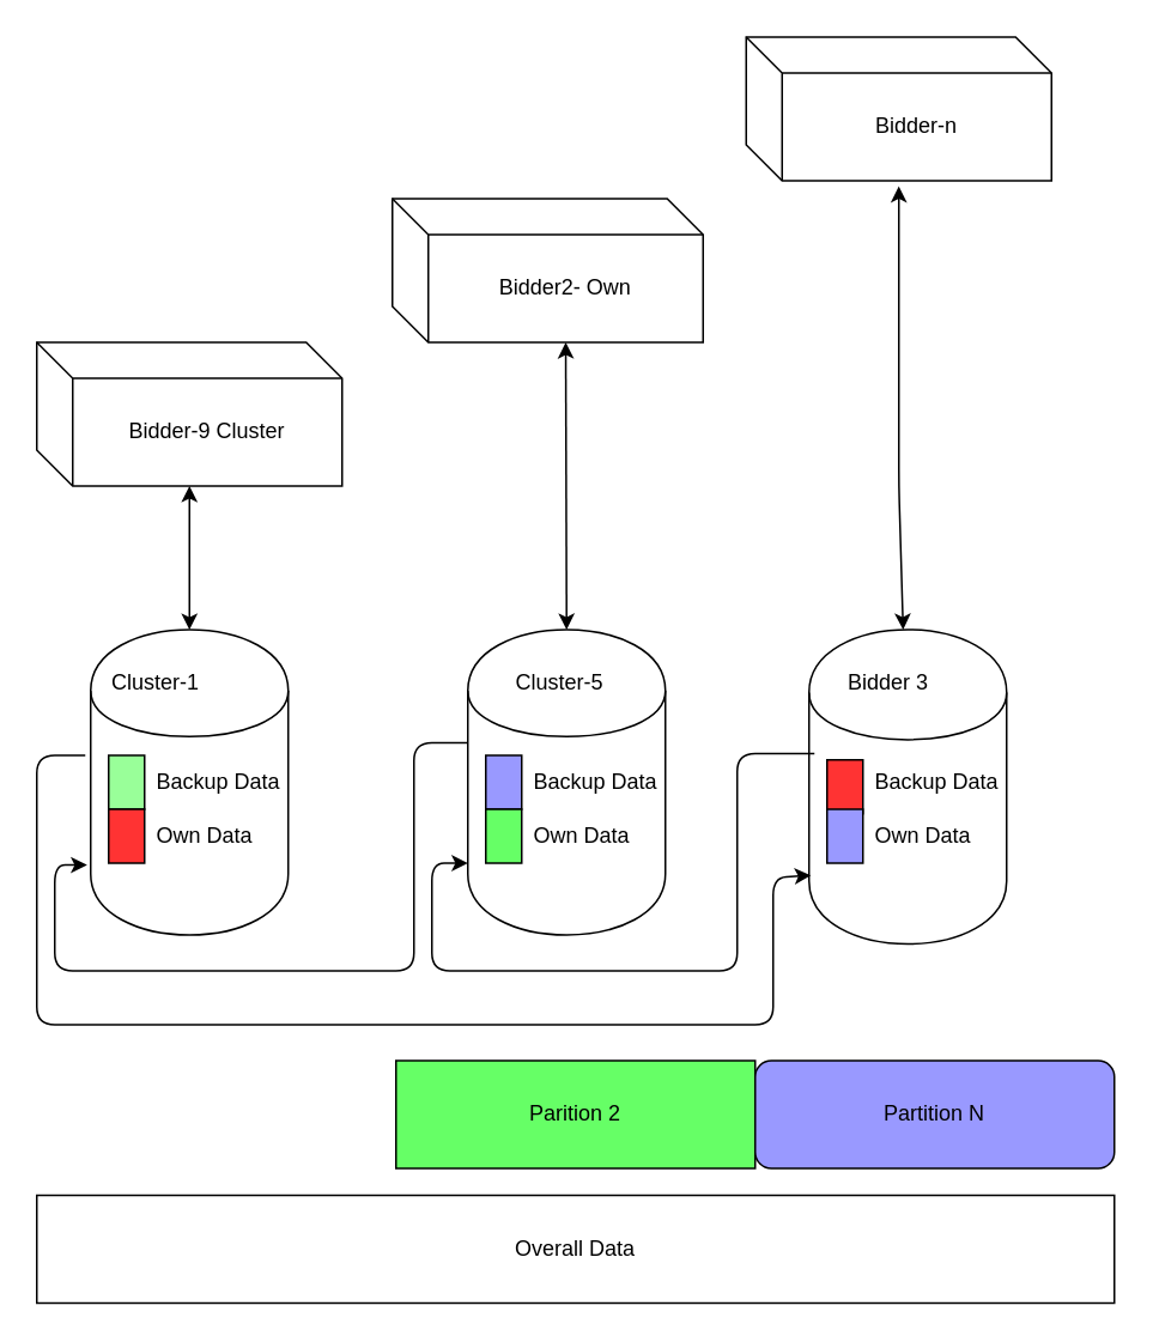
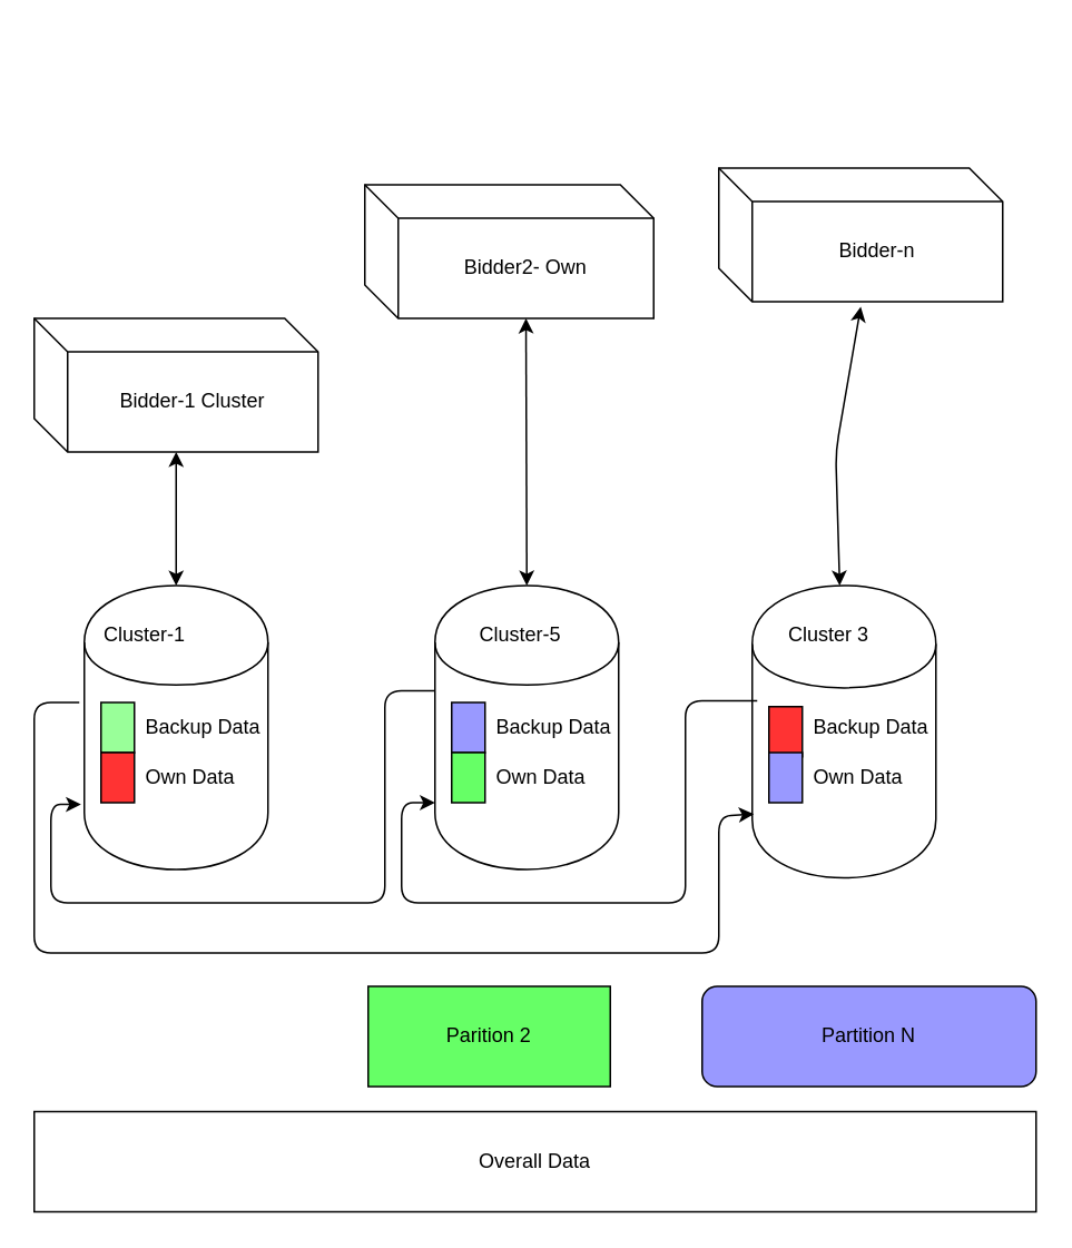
  <mxCell id="0" />
  <mxCell id="1" parent="0" />
- <mxCell id="2" value="Bidder-9 Cluster" style="shape=cube;whiteSpace=wrap;html=1;boundedLbl=1;backgroundOutline=1;" parent="1" vertex="1"><mxGeometry x="20" y="190" width="170" height="80" as="geometry" /></mxCell>
+ <mxCell id="2" value="Bidder-1 Cluster" style="shape=cube;whiteSpace=wrap;html=1;boundedLbl=1;backgroundOutline=1;" parent="1" vertex="1"><mxGeometry x="20" y="190" width="170" height="80" as="geometry" /></mxCell>
  <mxCell id="3" value="Overall Data" style="rounded=0;whiteSpace=wrap;html=1;" parent="1" vertex="1"><mxGeometry x="20" y="665" width="600" height="60" as="geometry" /></mxCell>
  <mxCell id="4" value="Bidder2- Own" style="shape=cube;whiteSpace=wrap;html=1;boundedLbl=1;backgroundOutline=1;" parent="1" vertex="1"><mxGeometry x="218" y="110" width="173" height="80" as="geometry" /></mxCell>
- <mxCell id="5" value="Bidder-n" style="shape=cube;whiteSpace=wrap;html=1;boundedLbl=1;backgroundOutline=1;" parent="1" vertex="1"><mxGeometry x="415" y="20" width="170" height="80" as="geometry" /></mxCell>
+ <mxCell id="5" value="Bidder-n" style="shape=cube;whiteSpace=wrap;html=1;boundedLbl=1;backgroundOutline=1;" parent="1" vertex="1"><mxGeometry x="430" y="100" width="170" height="80" as="geometry" /></mxCell>
  <mxCell id="6" value="" style="shape=cylinder;whiteSpace=wrap;html=1;boundedLbl=1;backgroundOutline=1;" parent="1" vertex="1"><mxGeometry x="50" y="350" width="110" height="170" as="geometry" /></mxCell>
  <mxCell id="7" value="" style="shape=cylinder;whiteSpace=wrap;html=1;boundedLbl=1;backgroundOutline=1;" parent="1" vertex="1"><mxGeometry x="260" y="350" width="110" height="170" as="geometry" /></mxCell>
  <mxCell id="8" value="" style="shape=cylinder;whiteSpace=wrap;html=1;boundedLbl=1;backgroundOutline=1;" parent="1" vertex="1"><mxGeometry x="450" y="350" width="110" height="175" as="geometry" /></mxCell>
- <mxCell id="9" value="Parition 2" style="rounded=0;whiteSpace=wrap;html=1;fillColor=#66FF66;" parent="1" vertex="1"><mxGeometry x="220" y="590" width="200" height="60" as="geometry" /></mxCell>
+ <mxCell id="9" value="Parition 2" style="rounded=0;whiteSpace=wrap;html=1;fillColor=#66FF66;" parent="1" vertex="1"><mxGeometry x="220" y="590" width="145" height="60" as="geometry" /></mxCell>
  <mxCell id="10" value="Partition N" style="whiteSpace=wrap;html=1;fillColor=#9999FF;rounded=1;" parent="1" vertex="1"><mxGeometry x="420" y="590" width="200" height="60" as="geometry" /></mxCell>
  <mxCell id="11" value="" style="endArrow=classic;html=1;entryX=-0.018;entryY=0.771;entryDx=0;entryDy=0;entryPerimeter=0;exitX=0;exitY=0.371;exitDx=0;exitDy=0;exitPerimeter=0;" parent="1" source="7" target="6" edge="1"><mxGeometry width="50" height="50" relative="1" as="geometry"><mxPoint x="40" y="540" as="sourcePoint" /><mxPoint x="70" y="450" as="targetPoint" /><Array as="points"><mxPoint x="230" y="413" /><mxPoint x="230" y="540" /><mxPoint y="540" x="30" /><mxPoint y="481" x="30" /></Array></mxGeometry></mxCell>
  <mxCell id="12" value="" style="endArrow=classic;html=1;entryX=0.009;entryY=0.782;entryDx=0;entryDy=0;entryPerimeter=0;" parent="1" target="8" edge="1"><mxGeometry width="50" height="50" relative="1" as="geometry"><mxPoint x="47" y="420" as="sourcePoint" /><mxPoint x="0" y="440" as="targetPoint" /><Array as="points"><mxPoint x="20" y="420" /><mxPoint x="20" y="570" /><mxPoint x="430" y="570" /><mxPoint x="430" y="488" /></Array></mxGeometry></mxCell>
  <mxCell id="13" value="" style="endArrow=classic;html=1;" parent="1" edge="1"><mxGeometry width="50" height="50" relative="1" as="geometry"><mxPoint x="453" y="419" as="sourcePoint" /><mxPoint x="260" y="480" as="targetPoint" /><Array as="points"><mxPoint x="410" y="419" /><mxPoint x="410" y="540" /><mxPoint x="240" y="540" /><mxPoint x="240" y="480" /></Array></mxGeometry></mxCell>
  <mxCell id="14" value="" style="rounded=0;whiteSpace=wrap;html=1;direction=south;fillColor=#99FF99;" parent="1" vertex="1"><mxGeometry x="60" y="420" width="20" height="30" as="geometry" /></mxCell>
  <mxCell id="15" value="" style="rounded=0;whiteSpace=wrap;html=1;direction=south;fillColor=#FF3333;" parent="1" vertex="1"><mxGeometry x="60" y="450" width="20" height="30" as="geometry" /></mxCell>
  <mxCell id="16" value="" style="rounded=0;whiteSpace=wrap;html=1;direction=south;fillColor=#9999FF;" parent="1" vertex="1"><mxGeometry x="270" y="420" width="20" height="30" as="geometry" /></mxCell>
  <mxCell id="17" value="" style="rounded=0;whiteSpace=wrap;html=1;direction=south;fillColor=#66FF66;" parent="1" vertex="1"><mxGeometry x="270" y="450" width="20" height="30" as="geometry" /></mxCell>
  <mxCell id="18" value="" style="rounded=0;whiteSpace=wrap;html=1;direction=south;fillColor=#FF3333;" parent="1" vertex="1"><mxGeometry x="460" y="422.5" width="20" height="30" as="geometry" /></mxCell>
  <mxCell id="19" value="" style="rounded=0;whiteSpace=wrap;html=1;direction=south;fillColor=#9999FF;" parent="1" vertex="1"><mxGeometry x="460" y="450" width="20" height="30" as="geometry" /></mxCell>
  <mxCell id="20" value="Cluster-1" style="text;html=1;resizable=0;points=[];autosize=1;align=left;verticalAlign=top;spacingTop=-4;" parent="1" vertex="1"><mxGeometry x="60" y="370" width="60" height="20" as="geometry" /></mxCell>
  <mxCell id="21" value="Cluster-5" style="text;html=1;resizable=0;points=[];autosize=1;align=left;verticalAlign=top;spacingTop=-4;" parent="1" vertex="1"><mxGeometry x="285" y="370" width="60" height="20" as="geometry" /></mxCell>
- <mxCell id="22" value="Bidder 3" style="text;html=1;resizable=0;points=[];autosize=1;align=left;verticalAlign=top;spacingTop=-4;" parent="1" vertex="1"><mxGeometry x="470" y="370" width="60" height="20" as="geometry" /></mxCell>
+ <mxCell id="22" value="Cluster 3" style="text;html=1;resizable=0;points=[];autosize=1;align=left;verticalAlign=top;spacingTop=-4;" parent="1" vertex="1"><mxGeometry x="470" y="370" width="60" height="20" as="geometry" /></mxCell>
  <mxCell id="23" value="Own Data" style="text;html=1;resizable=0;points=[];autosize=1;align=left;verticalAlign=top;spacingTop=-4;" parent="1" vertex="1"><mxGeometry x="85" y="455" width="70" height="20" as="geometry" /></mxCell>
  <mxCell id="24" value="Own Data" style="text;html=1;resizable=0;points=[];autosize=1;align=left;verticalAlign=top;spacingTop=-4;" parent="1" vertex="1"><mxGeometry x="295" y="455" width="70" height="20" as="geometry" /></mxCell>
  <mxCell id="25" value="Own Data" style="text;html=1;resizable=0;points=[];autosize=1;align=left;verticalAlign=top;spacingTop=-4;" parent="1" vertex="1"><mxGeometry x="485" y="455" width="70" height="20" as="geometry" /></mxCell>
  <mxCell id="26" value="Backup Data" style="text;html=1;resizable=0;points=[];autosize=1;align=left;verticalAlign=top;spacingTop=-4;" parent="1" vertex="1"><mxGeometry x="85" y="425" width="80" height="20" as="geometry" /></mxCell>
  <mxCell id="27" value="Backup Data" style="text;html=1;resizable=0;points=[];autosize=1;align=left;verticalAlign=top;spacingTop=-4;" parent="1" vertex="1"><mxGeometry x="295" y="425" width="80" height="20" as="geometry" /></mxCell>
  <mxCell id="28" value="Backup Data" style="text;html=1;resizable=0;points=[];autosize=1;align=left;verticalAlign=top;spacingTop=-4;" parent="1" vertex="1"><mxGeometry x="485" y="425" width="80" height="20" as="geometry" /></mxCell>
  <mxCell id="29" value="" style="endArrow=classic;startArrow=classic;html=1;" parent="1" source="6" target="2" edge="1"><mxGeometry width="50" height="50" relative="1" as="geometry"><mxPoint x="110" y="320" as="sourcePoint" /><mxPoint x="112" y="280" as="targetPoint" /></mxGeometry></mxCell>
  <mxCell id="30" value="" style="endArrow=classic;startArrow=classic;html=1;exitX=0.5;exitY=0;exitDx=0;exitDy=0;entryX=0;entryY=0;entryDx=96.5;entryDy=80;entryPerimeter=0;" parent="1" source="7" target="4" edge="1"><mxGeometry width="50" height="50" relative="1" as="geometry"><mxPoint x="280" y="320" as="sourcePoint" /><mxPoint x="330" y="270" as="targetPoint" /></mxGeometry></mxCell>
  <mxCell id="31" value="" style="endArrow=classic;startArrow=classic;html=1;entryX=0.5;entryY=1.038;entryDx=0;entryDy=0;entryPerimeter=0;" parent="1" source="8" target="5" edge="1"><mxGeometry width="50" height="50" relative="1" as="geometry"><mxPoint x="460" y="320" as="sourcePoint" /><mxPoint x="498" y="274" as="targetPoint" /><Array as="points"><mxPoint x="500" y="270" /></Array></mxGeometry></mxCell>
